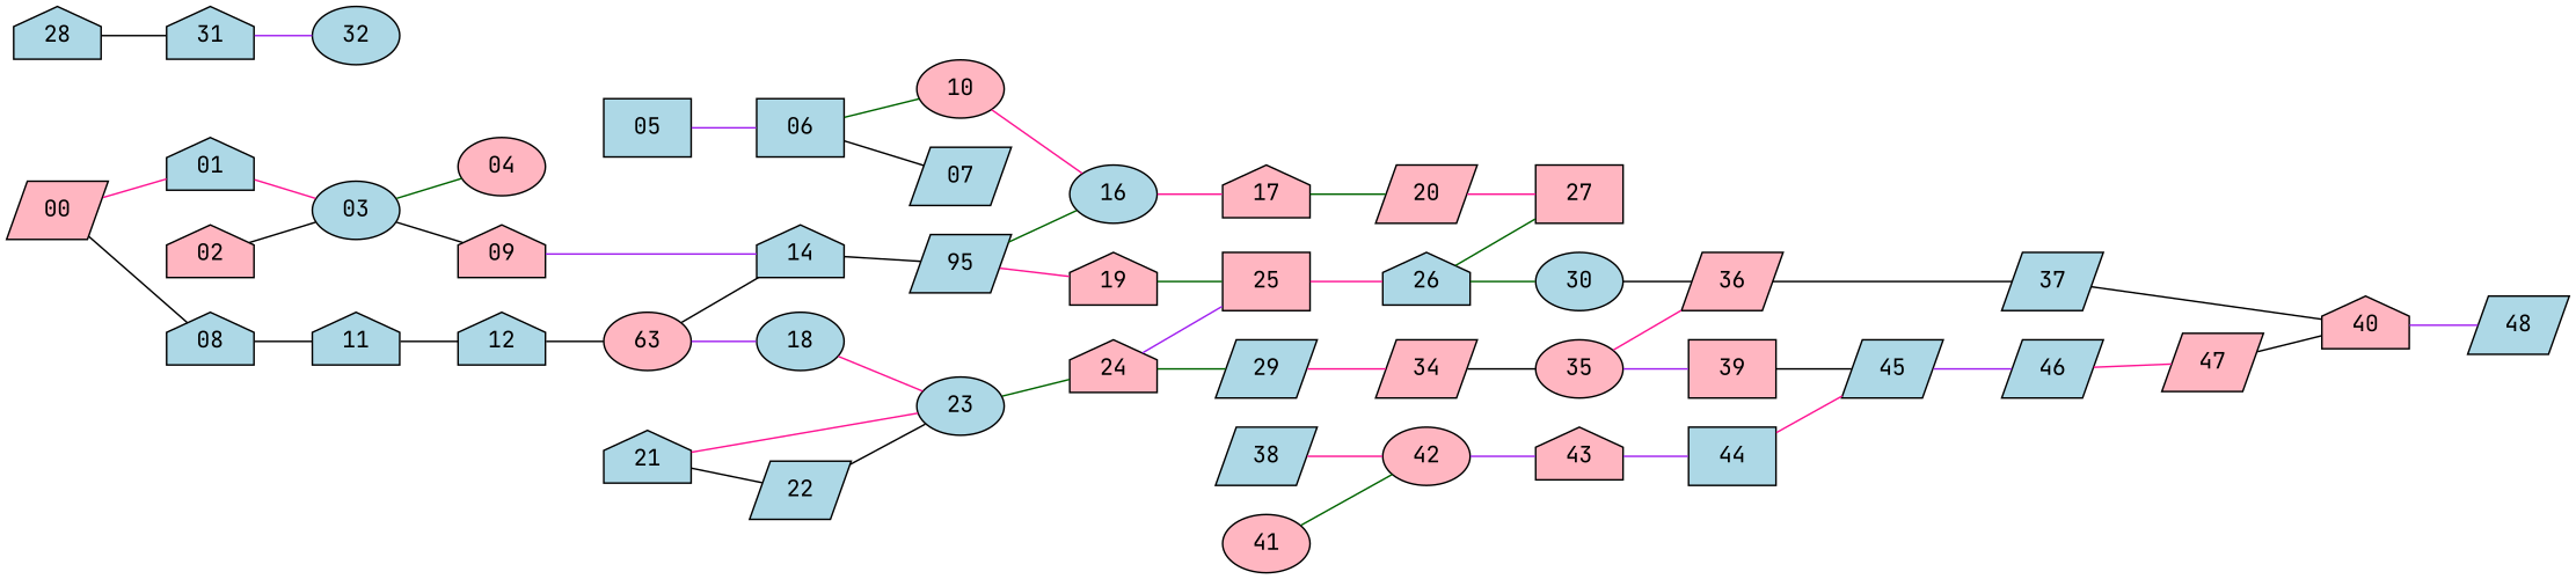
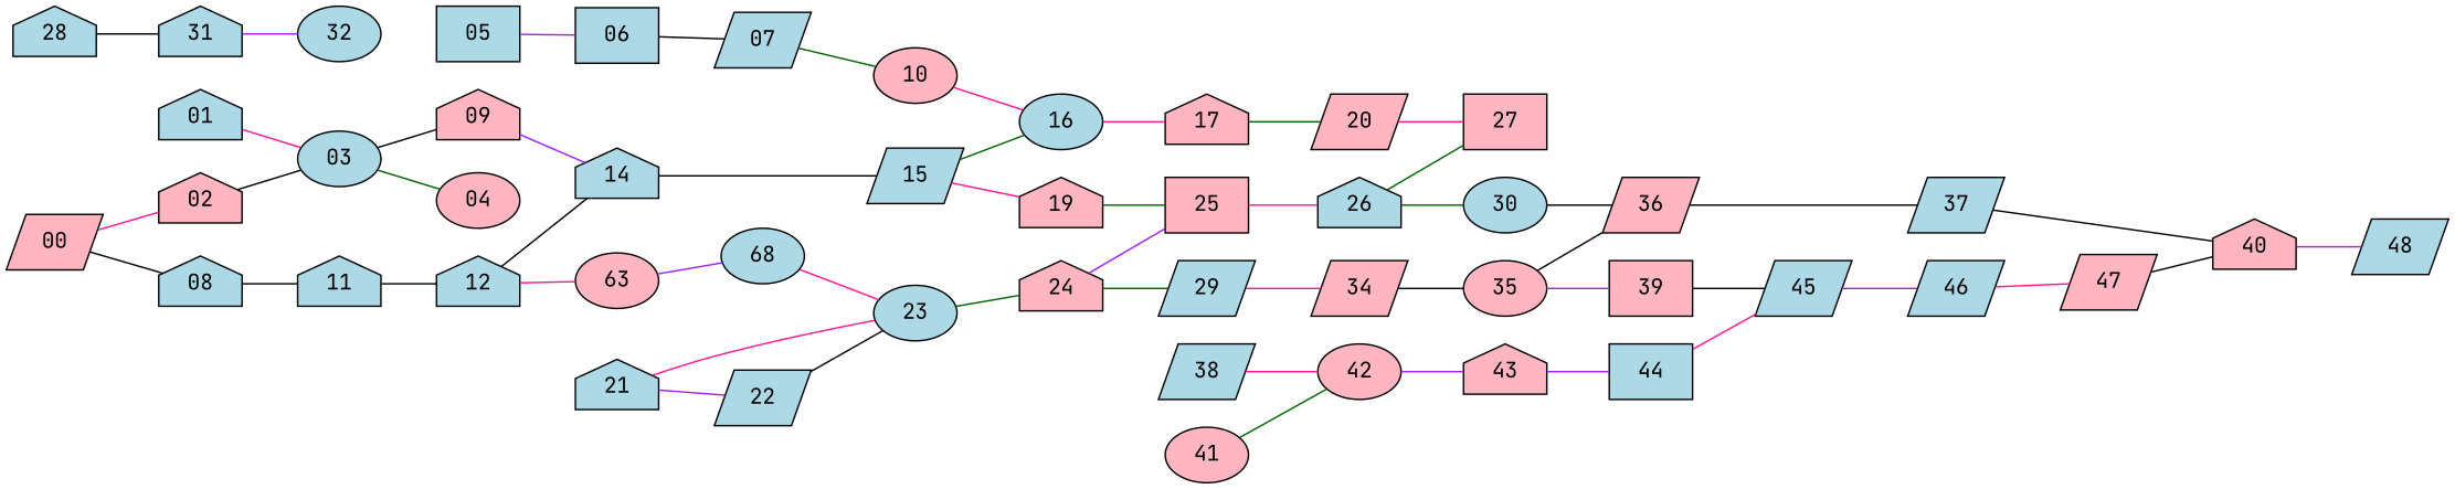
  graph {
    fontname="JetBrains Mono"
    rankdir=LR
    node [fillcolor=lightblue fontname="JetBrains Mono" shape=house style=filled type=virtual]
    edge [color=black fontname="JetBrains Mono"]
    n1 [fillcolor=lightpink label=00 shape=parallelogram type=physical]
    n2 [label=01 type=physical]
    n3 [label=08 type=physical]
    n4 [label=03 shape=ellipse type=physical]
    n5 [label=11 type=physical]
    n6 [fillcolor=lightpink label=02 type=physical]
    n7 [fillcolor=lightpink label=04 shape=ellipse type=physical]
    n8 [fillcolor=lightpink label=09 type=physical]
    n9 [label=14 type=physical]
    n10 [label=05 shape=box type=physical]
    n11 [label=06 shape=box type=physical]
    n12 [label=07 shape=parallelogram type=physical]
    n13 [fillcolor=lightpink label=10 shape=ellipse type=physical]
    n14 [label=16 shape=ellipse]
    n15 [label=12 type=physical]
-   n16 [label=95 shape=parallelogram type=physical]
+   n16 [label=15 shape=parallelogram type=physical]
    n17 [fillcolor=lightpink label=17]
    n18 [fillcolor=lightpink label=63 shape=ellipse type=physical]
-   n19 [label=18 shape=ellipse]
+   n19 [label=68 shape=ellipse]
    n20 [label=23 shape=ellipse]
    n21 [fillcolor=lightpink label=19]
    n22 [fillcolor=lightpink label=25 shape=box]
    n23 [fillcolor=lightpink label=20 shape=parallelogram]
    n24 [fillcolor=lightpink label=27 shape=box]
    n25 [fillcolor=lightpink label=24]
    n26 [label=26]
    n27 [label=21]
    n28 [label=22 shape=parallelogram]
    n29 [label=28]
    n30 [label=31]
    n31 [label=29 shape=parallelogram]
    n32 [fillcolor=lightpink label=34 shape=parallelogram]
    n33 [label=30 shape=ellipse]
    n34 [fillcolor=lightpink label=36 shape=parallelogram]
    n35 [label=32 shape=ellipse]
    n36 [fillcolor=lightpink label=35 shape=ellipse]
    n37 [label=37 shape=parallelogram]
    n38 [label=38 shape=parallelogram]
    n39 [fillcolor=lightpink label=42 shape=ellipse]
    n40 [fillcolor=lightpink label=39 shape=box]
    n41 [label=45 shape=parallelogram]
    n42 [fillcolor=lightpink label=40]
    n43 [label=48 shape=parallelogram]
    n44 [fillcolor=lightpink label=43]
    n45 [label=46 shape=parallelogram]
    n46 [fillcolor=lightpink label=41 shape=ellipse]
    n47 [label=44 shape=box]
    n48 [fillcolor=lightpink label=47 shape=parallelogram]
-   n1 -- n2 [color=deeppink]
+   n1 -- n6 [color=deeppink]
    n1 -- n3
    n2 -- n4 [color=deeppink]
    n3 -- n5
    n4 -- n7 [color=darkgreen]
    n4 -- n8
    n5 -- n15
    n6 -- n4
    n8 -- n9 [color=purple]
    n9 -- n16
    n10 -- n11 [color=purple]
    n11 -- n12
-   n11 -- n13 [color=darkgreen]
+   n12 -- n13 [color=darkgreen]
    n13 -- n14 [color=deeppink]
    n14 -- n17 [color=deeppink]
-   n15 -- n18
+   n15 -- n18 [color=deeppink]
    n16 -- n14 [color=darkgreen]
    n16 -- n21 [color=deeppink]
    n17 -- n23 [color=darkgreen]
-   n18 -- n9
+   n15 -- n9
    n18 -- n19 [color=purple]
    n19 -- n20 [color=deeppink]
    n20 -- n25 [color=darkgreen]
    n21 -- n22 [color=darkgreen]
    n22 -- n26 [color=deeppink]
    n23 -- n24 [color=deeppink]
    n25 -- n22 [color=purple]
    n25 -- n31 [color=darkgreen]
    n26 -- n24 [color=darkgreen]
    n26 -- n33 [color=darkgreen]
    n27 -- n20 [color=deeppink]
-   n27 -- n28
+   n27 -- n28 [color=purple]
    n28 -- n20
    n29 -- n30
    n30 -- n35 [color=purple]
    n31 -- n32 [color=deeppink]
    n32 -- n36
    n33 -- n34
    n34 -- n37
-   n36 -- n34 [color=deeppink]
+   n36 -- n34
    n36 -- n40 [color=purple]
    n37 -- n42
    n38 -- n39 [color=deeppink]
    n39 -- n44 [color=purple]
    n40 -- n41
    n41 -- n45 [color=purple]
    n42 -- n43 [color=purple]
    n44 -- n47 [color=purple]
    n45 -- n48 [color=deeppink]
    n46 -- n39 [color=darkgreen]
    n47 -- n41 [color=deeppink]
    n48 -- n42
  }
